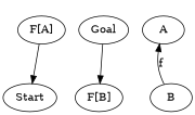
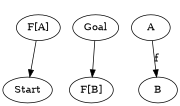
  digraph {
    n1 [label="F[A]"]
    A
    n3 [label="F[B]"]
    B
    Start
    Goal
    subgraph sub_1 {
      rank=same
      n1
      A
    }
    subgraph sub_2 {
      rank=same
      n3
      B
    }
    n1 -> A [dir=back style=invis]
    n1 -> n3 [label="map(f)" style=invis]
    n1 -> Start
-   B -> A [label=f]
+   A -> B [label=f]
    n3 -> B [dir=back style=invis]
    Goal -> n3
  }
